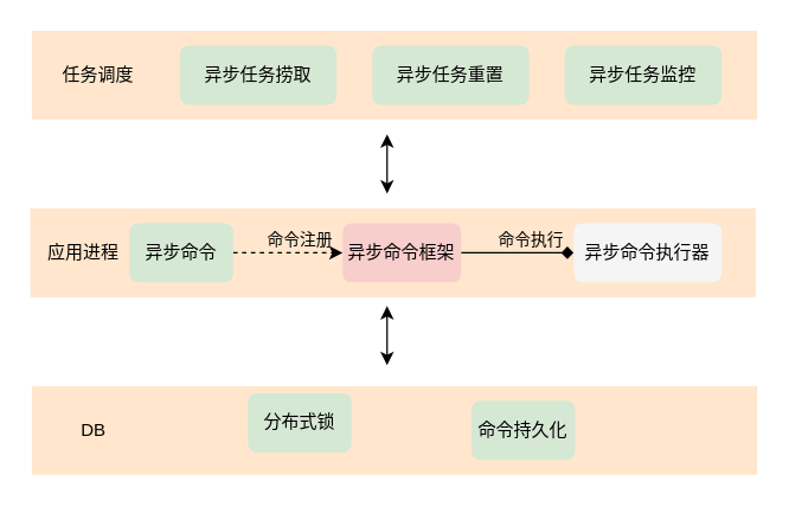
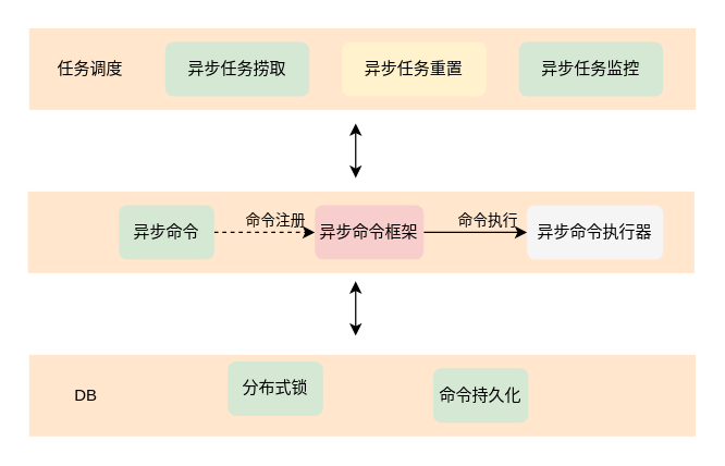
  <mxCell id="0" />
  <mxCell id="1" parent="0" />
  <mxCell id="2" value="" style="edgeStyle=orthogonalEdgeStyle;rounded=0;orthogonalLoop=1;jettySize=auto;html=1;startArrow=classic;startFill=1;" edge="1" parent="1"><mxGeometry relative="1" as="geometry"><mxPoint x="261" y="90" as="sourcePoint" /><mxPoint x="261" y="130" as="targetPoint" /><Array as="points"><mxPoint x="261" y="90" /></Array></mxGeometry></mxCell>
  <mxCell id="3" value="" style="rounded=0;whiteSpace=wrap;html=1;fillColor=#ffe6cc;strokeColor=none;" vertex="1" parent="1"><mxGeometry x="21" y="20" width="490" height="60" as="geometry" /></mxCell>
  <mxCell id="4" value="异步任务捞取" style="rounded=1;whiteSpace=wrap;html=1;fillColor=#d5e8d4;strokeColor=none;" vertex="1" parent="1"><mxGeometry x="121" y="30" width="106" height="40" as="geometry" /></mxCell>
- <mxCell id="5" value="异步任务重置" style="rounded=1;whiteSpace=wrap;html=1;fillColor=#d5e8d4;strokeColor=none;" vertex="1" parent="1"><mxGeometry x="251" y="30" width="106" height="40" as="geometry" /></mxCell>
+ <mxCell id="5" value="异步任务重置" style="rounded=1;whiteSpace=wrap;html=1;fillColor=#fff2cc;strokeColor=none;" vertex="1" parent="1"><mxGeometry x="251" y="30" width="106" height="40" as="geometry" /></mxCell>
  <mxCell id="6" value="异步任务监控" style="rounded=1;whiteSpace=wrap;html=1;fillColor=#d5e8d4;strokeColor=none;" vertex="1" parent="1"><mxGeometry x="381" y="30" width="106" height="40" as="geometry" /></mxCell>
  <mxCell id="7" value="任务调度" style="text;html=1;strokeColor=none;fillColor=none;align=center;verticalAlign=middle;whiteSpace=wrap;rounded=0;" vertex="1" parent="1"><mxGeometry x="41" y="40" width="50" height="20" as="geometry" /></mxCell>
  <mxCell id="8" value="" style="rounded=0;whiteSpace=wrap;html=1;fillColor=#ffe6cc;strokeColor=none;" vertex="1" parent="1"><mxGeometry x="20" y="140" width="490" height="60" as="geometry" /></mxCell>
  <mxCell id="9" value="" style="edgeStyle=orthogonalEdgeStyle;rounded=0;orthogonalLoop=1;jettySize=auto;html=1;dashed=1;" edge="1" parent="1" source="11" target="14"><mxGeometry relative="1" as="geometry" /></mxCell>
  <mxCell id="10" value="命令注册" style="edgeLabel;html=1;align=center;verticalAlign=middle;resizable=0;points=[];labelBackgroundColor=none;" vertex="1" connectable="0" parent="9"><mxGeometry x="0.054" y="2" relative="1" as="geometry"><mxPoint x="5" y="-8" as="offset" /></mxGeometry></mxCell>
  <mxCell id="11" value="异步命令" style="rounded=1;whiteSpace=wrap;html=1;fillColor=#d5e8d4;strokeColor=none;" vertex="1" parent="1"><mxGeometry x="87" y="150" width="70" height="40" as="geometry" /></mxCell>
- <mxCell id="12" value="" style="edgeStyle=orthogonalEdgeStyle;rounded=0;orthogonalLoop=1;jettySize=auto;html=1;endArrow=diamond;" edge="1" parent="1" source="14" target="15"><mxGeometry relative="1" as="geometry" /></mxCell>
+ <mxCell id="12" value="" style="edgeStyle=orthogonalEdgeStyle;rounded=0;orthogonalLoop=1;jettySize=auto;html=1;" edge="1" parent="1" source="14" target="15"><mxGeometry relative="1" as="geometry" /></mxCell>
  <mxCell id="13" value="命令执行" style="edgeLabel;html=1;align=center;verticalAlign=middle;resizable=0;points=[];labelBackgroundColor=none;" vertex="1" connectable="0" parent="12"><mxGeometry x="0.105" relative="1" as="geometry"><mxPoint x="4" y="-10" as="offset" /></mxGeometry></mxCell>
  <mxCell id="14" value="异步命令框架" style="rounded=1;whiteSpace=wrap;html=1;fillColor=#f8cecc;strokeColor=none;" vertex="1" parent="1"><mxGeometry x="231" y="150" width="80" height="40" as="geometry" /></mxCell>
  <mxCell id="15" value="异步命令执行器" style="rounded=1;whiteSpace=wrap;html=1;fillColor=#f5f5f5;strokeColor=none;" vertex="1" parent="1"><mxGeometry x="387" y="150" width="100" height="40" as="geometry" /></mxCell>
- <mxCell id="16" value="应用进程" style="text;html=1;strokeColor=none;fillColor=none;align=center;verticalAlign=middle;whiteSpace=wrap;rounded=0;" vertex="1" parent="1"><mxGeometry x="31" y="160" width="50" height="20" as="geometry" /></mxCell>
  <mxCell id="17" value="" style="rounded=0;whiteSpace=wrap;html=1;fillColor=#ffe6cc;strokeColor=none;" vertex="1" parent="1"><mxGeometry x="21" y="260" width="490" height="60" as="geometry" /></mxCell>
  <mxCell id="18" value="DB" style="text;html=1;strokeColor=none;fillColor=none;align=center;verticalAlign=middle;whiteSpace=wrap;rounded=0;" vertex="1" parent="1"><mxGeometry x="38" y="280" width="50" height="20" as="geometry" /></mxCell>
  <mxCell id="19" value="分布式锁" style="rounded=1;whiteSpace=wrap;html=1;fillColor=#d5e8d4;strokeColor=none;" vertex="1" parent="1"><mxGeometry x="167" y="265" width="70" height="40" as="geometry" /></mxCell>
  <mxCell id="20" value="命令持久化" style="rounded=1;whiteSpace=wrap;html=1;fillColor=#d5e8d4;strokeColor=none;" vertex="1" parent="1"><mxGeometry x="318" y="270" width="70" height="40" as="geometry" /></mxCell>
  <mxCell id="21" value="" style="edgeStyle=orthogonalEdgeStyle;rounded=0;orthogonalLoop=1;jettySize=auto;html=1;startArrow=classic;startFill=1;" edge="1" parent="1"><mxGeometry relative="1" as="geometry"><mxPoint x="261" y="206" as="sourcePoint" /><mxPoint x="261" y="246" as="targetPoint" /><Array as="points"><mxPoint x="261" y="206" /></Array></mxGeometry></mxCell>
